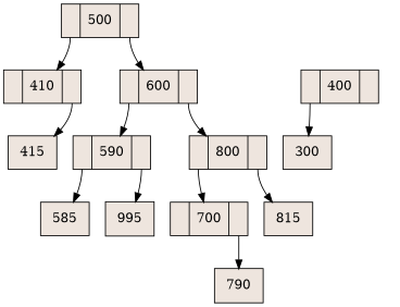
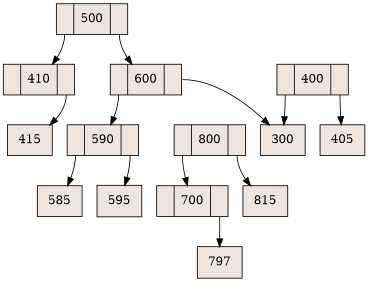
  digraph {
    rankdir=TB
    node [fillcolor=seashell2 shape=record style=filled]
    edge [tailport=C1]
    n1 [label="<C0>|500|<C1>"]
    n2 [label="<C0>|410|<C1>"]
    n3 [label="<C0>|600|<C1>"]
    n4 [label=415]
    n5 [label="<C0>|590|<C1>"]
    n6 [label="<C0>|800|<C1>"]
    n7 [label="<C0>|400|<C1>"]
    n8 [label=300]
+   n9 [label=405]
    n10 [label=585]
-   n11 [label=995]
+   n11 [label=595]
    n12 [label="<C0>|700|<C1>"]
    n13 [label=815]
-   n14 [label=790]
+   n14 [label=797]
    n1 -> n2 [tailport=C0]
    n1 -> n3
    n2 -> n4
    n3 -> n5 [tailport=C0]
-   n3 -> n6
+   n3 -> n8
    n5 -> n10 [tailport=C0]
    n5 -> n11
    n6 -> n12 [tailport=C0]
    n6 -> n13
    n7 -> n8 [tailport=C0]
+   n7 -> n9
    n12 -> n14
  }
